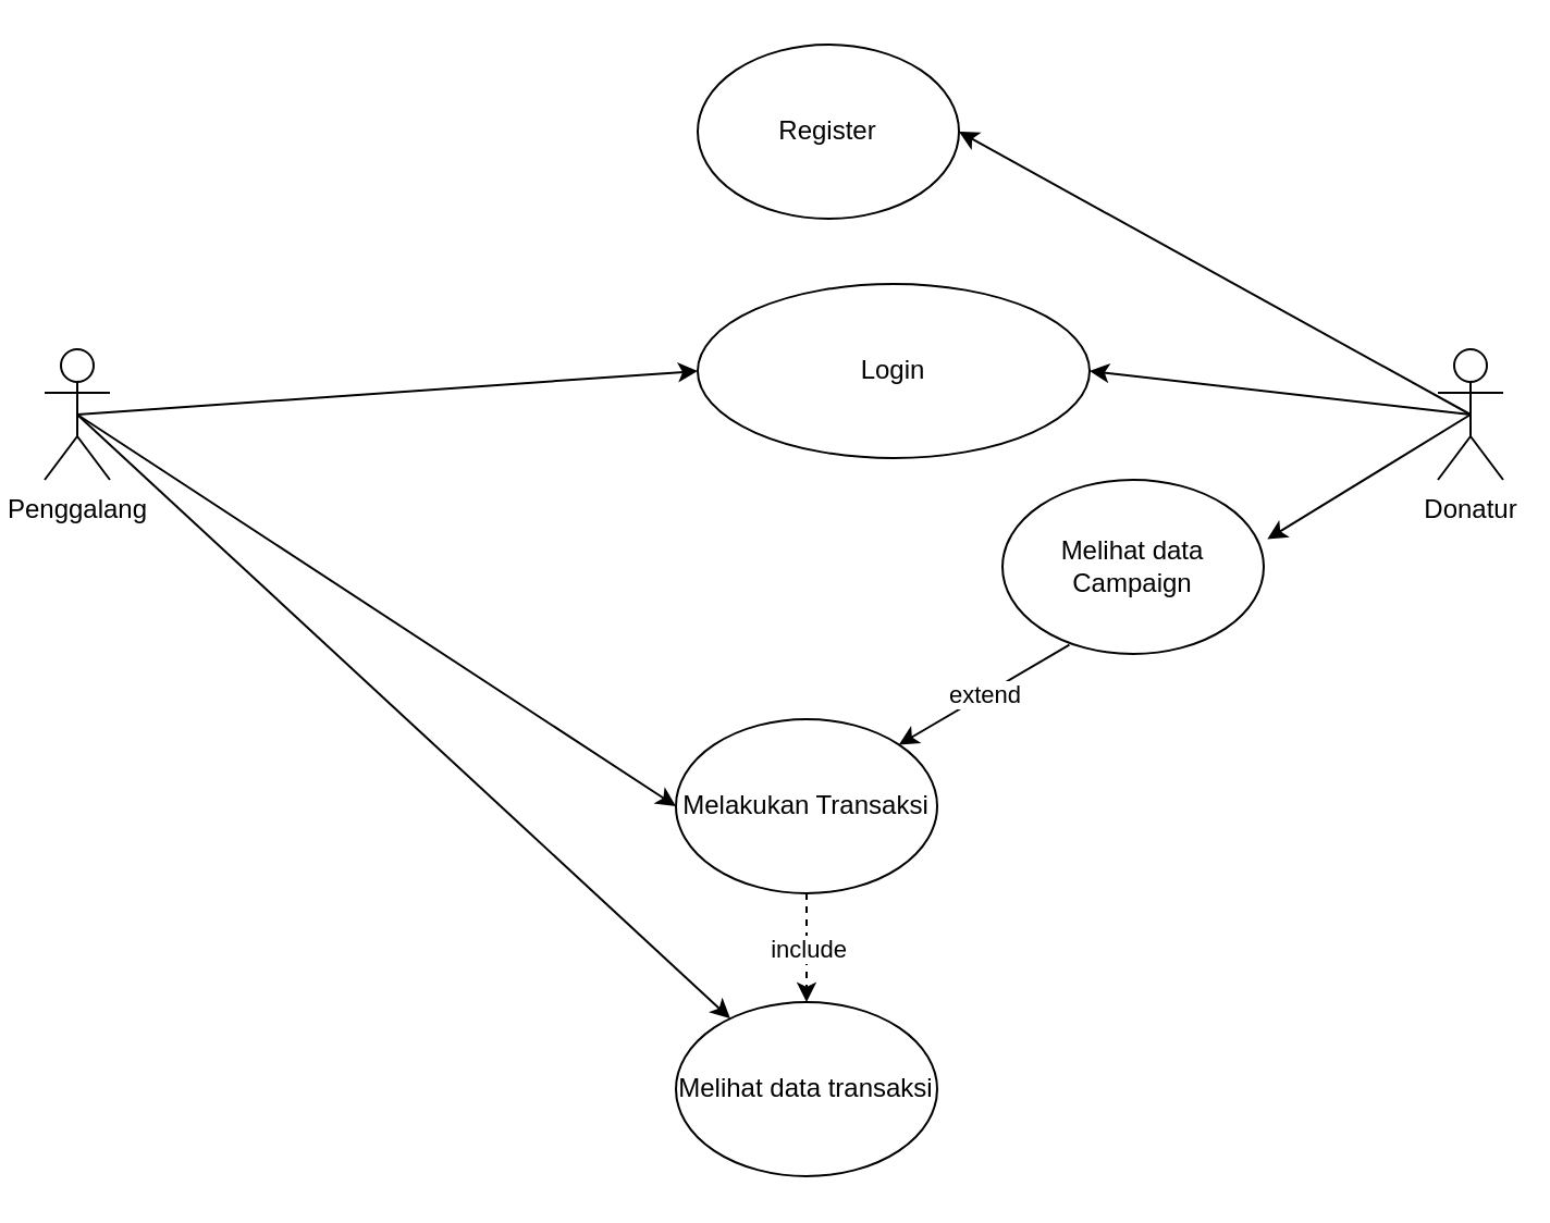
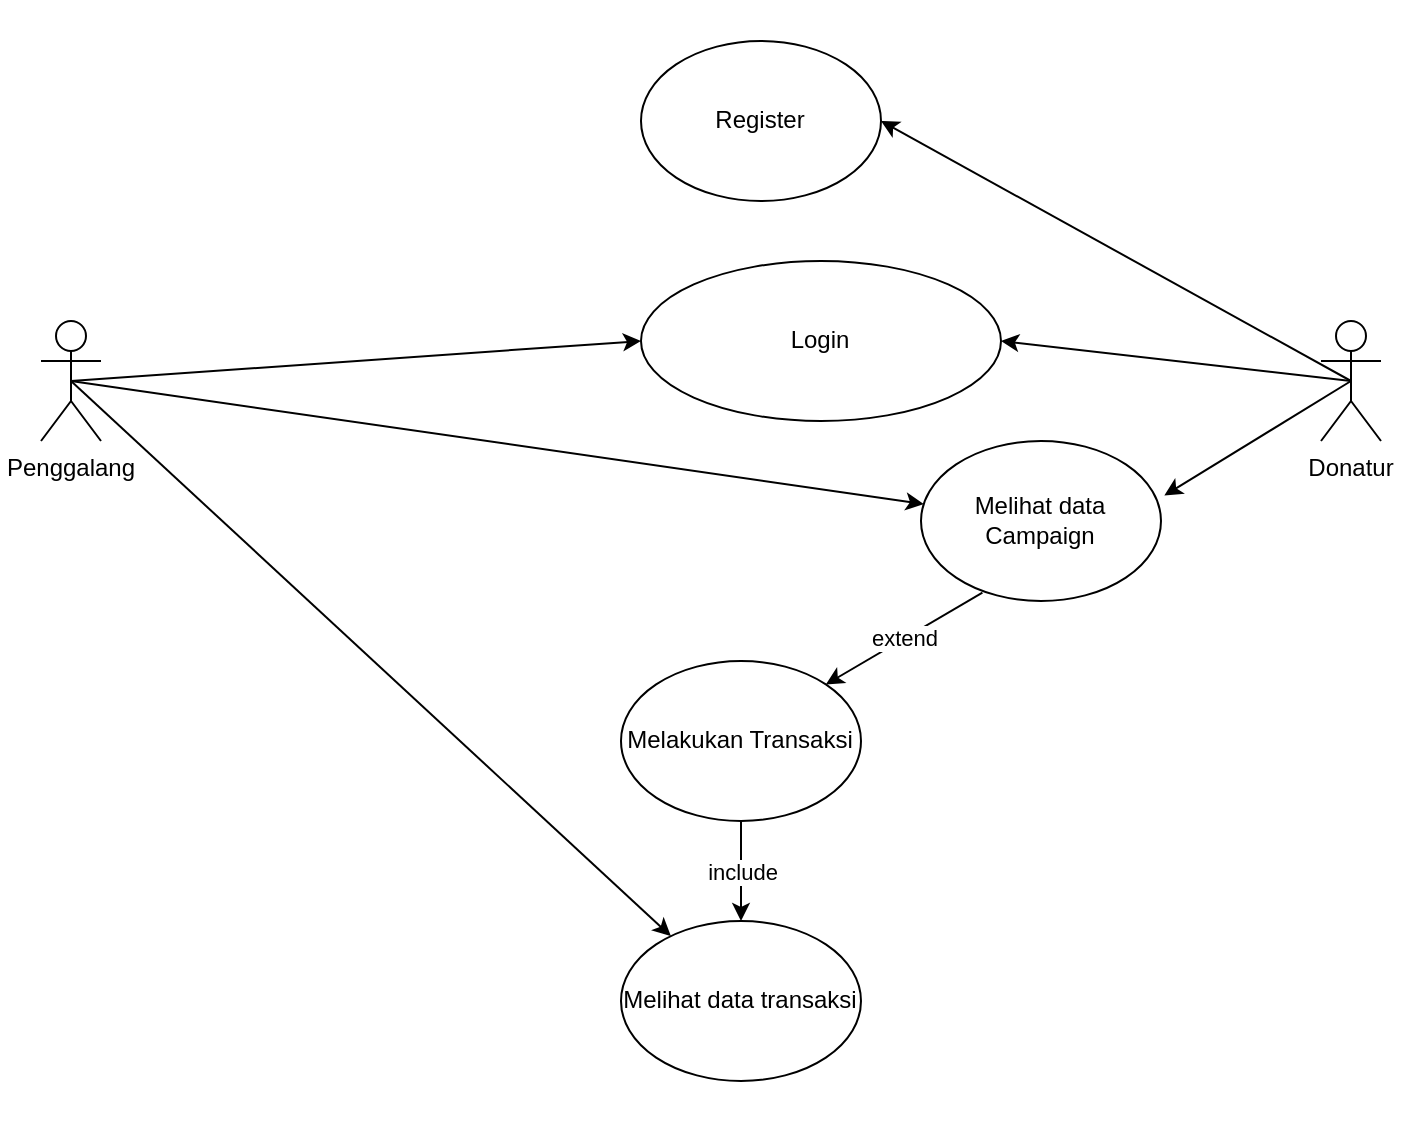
  <mxCell id="0" />
  <mxCell id="1" parent="0" />
  <mxCell id="2" style="rounded=0;orthogonalLoop=1;jettySize=auto;html=1;exitX=0.5;exitY=0.5;exitDx=0;exitDy=0;exitPerimeter=0;entryX=0;entryY=0.5;entryDx=0;entryDy=0;" edge="1" parent="1" source="5" target="9"><mxGeometry relative="1" as="geometry" /></mxCell>
  <mxCell id="3" style="rounded=0;orthogonalLoop=1;jettySize=auto;html=1;exitX=0.5;exitY=0.5;exitDx=0;exitDy=0;exitPerimeter=0;" edge="1" parent="1" source="5" target="16"><mxGeometry relative="1" as="geometry" /></mxCell>
- <mxCell id="4" style="rounded=0;orthogonalLoop=1;jettySize=auto;html=1;exitX=0.5;exitY=0.5;exitDx=0;exitDy=0;exitPerimeter=0;entryX=0;entryY=0.5;entryDx=0;entryDy=0;" edge="1" parent="1" source="5" target="11"><mxGeometry relative="1" as="geometry" /></mxCell>
+ <mxCell id="4" style="rounded=0;orthogonalLoop=1;jettySize=auto;html=1;exitX=0.5;exitY=0.5;exitDx=0;exitDy=0;exitPerimeter=0;" edge="1" parent="1" source="5" target="13"><mxGeometry relative="1" as="geometry" /></mxCell>
  <mxCell id="5" value="Penggalang" style="shape=umlActor;verticalLabelPosition=bottom;verticalAlign=top;html=1;outlineConnect=0;" vertex="1" parent="1"><mxGeometry x="20" y="160" width="30" height="60" as="geometry" /></mxCell>
  <mxCell id="6" style="rounded=0;orthogonalLoop=1;jettySize=auto;html=1;exitX=0.5;exitY=0.5;exitDx=0;exitDy=0;exitPerimeter=0;entryX=1;entryY=0.5;entryDx=0;entryDy=0;" edge="1" parent="1" source="8" target="10"><mxGeometry relative="1" as="geometry" /></mxCell>
  <mxCell id="7" style="rounded=0;orthogonalLoop=1;jettySize=auto;html=1;exitX=0.5;exitY=0.5;exitDx=0;exitDy=0;exitPerimeter=0;entryX=1.014;entryY=0.341;entryDx=0;entryDy=0;entryPerimeter=0;" edge="1" parent="1" source="8" target="13"><mxGeometry relative="1" as="geometry" /></mxCell>
  <mxCell id="8" value="Donatur" style="shape=umlActor;verticalLabelPosition=bottom;verticalAlign=top;html=1;outlineConnect=0;" vertex="1" parent="1"><mxGeometry x="660" y="160" width="30" height="60" as="geometry" /></mxCell>
  <mxCell id="9" value="Login" style="ellipse;whiteSpace=wrap;html=1;" vertex="1" parent="1"><mxGeometry x="320" y="130" width="180" height="80" as="geometry" /></mxCell>
  <mxCell id="10" value="Register" style="ellipse;whiteSpace=wrap;html=1;" vertex="1" parent="1"><mxGeometry x="320" y="20" width="120" height="80" as="geometry" /></mxCell>
  <mxCell id="11" value="Melakukan Transaksi" style="ellipse;whiteSpace=wrap;html=1;" vertex="1" parent="1"><mxGeometry x="310" y="330" width="120" height="80" as="geometry" /></mxCell>
  <mxCell id="12" style="rounded=0;orthogonalLoop=1;jettySize=auto;html=1;entryX=1;entryY=0.5;entryDx=0;entryDy=0;exitX=0.5;exitY=0.5;exitDx=0;exitDy=0;exitPerimeter=0;" edge="1" parent="1" source="8" target="9"><mxGeometry relative="1" as="geometry"><mxPoint x="670" y="190" as="sourcePoint" /><mxPoint x="450" y="70" as="targetPoint" /></mxGeometry></mxCell>
  <mxCell id="13" value="Melihat data Campaign" style="ellipse;whiteSpace=wrap;html=1;" vertex="1" parent="1"><mxGeometry x="460" y="220" width="120" height="80" as="geometry" /></mxCell>
  <mxCell id="14" value="" style="endArrow=classic;html=1;rounded=0;entryX=1;entryY=0;entryDx=0;entryDy=0;exitX=0.256;exitY=0.948;exitDx=0;exitDy=0;exitPerimeter=0;" edge="1" parent="1" source="13" target="11"><mxGeometry relative="1" as="geometry"><mxPoint x="340" y="220" as="sourcePoint" /><mxPoint x="440" y="220" as="targetPoint" /></mxGeometry></mxCell>
  <mxCell id="15" value="extend" style="edgeLabel;resizable=0;html=1;align=center;verticalAlign=middle;" connectable="0" vertex="1" parent="14"><mxGeometry relative="1" as="geometry" /></mxCell>
  <mxCell id="16" value="Melihat data transaksi" style="ellipse;whiteSpace=wrap;html=1;" vertex="1" parent="1"><mxGeometry x="310" y="460" width="120" height="80" as="geometry" /></mxCell>
- <mxCell id="17" value="" style="endArrow=classic;html=1;rounded=0;exitX=0.5;exitY=1;exitDx=0;exitDy=0;dashed=1;" edge="1" parent="1" source="11" target="16"><mxGeometry relative="1" as="geometry"><mxPoint x="501" y="306" as="sourcePoint" /><mxPoint x="422" y="352" as="targetPoint" /><Array as="points" /></mxGeometry></mxCell>
+ <mxCell id="17" value="" style="endArrow=classic;html=1;rounded=0;exitX=0.5;exitY=1;exitDx=0;exitDy=0;" edge="1" parent="1" source="11" target="16"><mxGeometry relative="1" as="geometry"><mxPoint x="501" y="306" as="sourcePoint" /><mxPoint x="422" y="352" as="targetPoint" /><Array as="points" /></mxGeometry></mxCell>
  <mxCell id="18" value="include" style="edgeLabel;resizable=0;html=1;align=center;verticalAlign=middle;" connectable="0" vertex="1" parent="17"><mxGeometry relative="1" as="geometry" /></mxCell>
